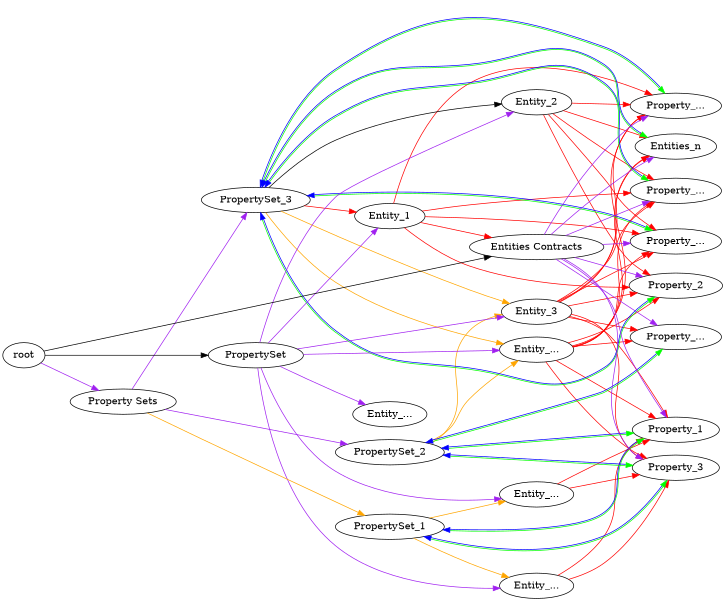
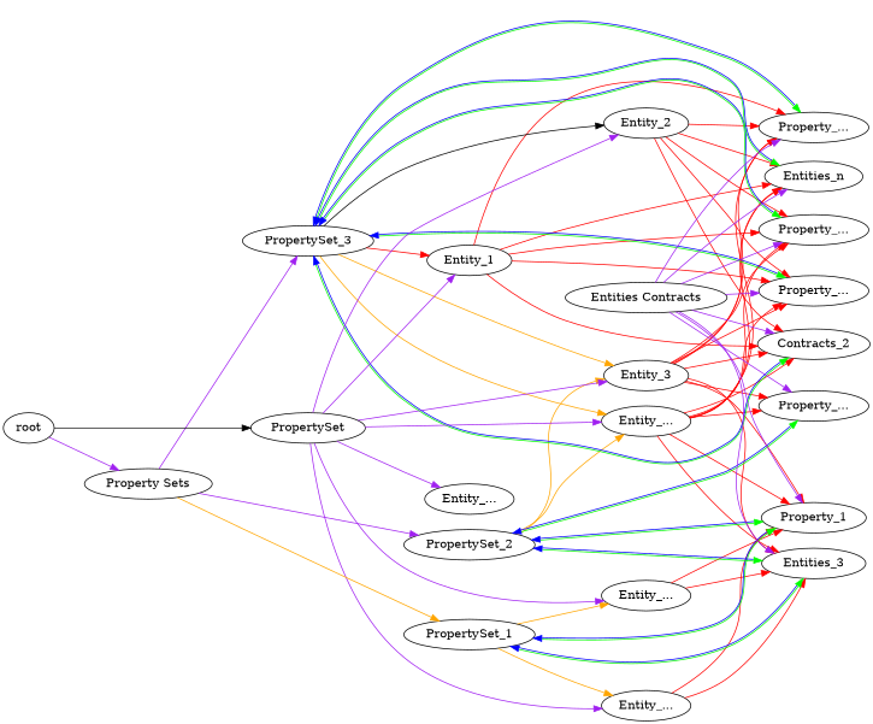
  digraph {
    rankdir=LR
    edge [color=red]
    Entity_1
    Entity_2
    Entity_3
    n4 [label="Entity_..."]
    n5 [label="Entity_..."]
    n6 [label="Entity_..."]
    n7 [label="Entity_..."]
    Property_1
-   Property_2
-   Property_3
+   Property_2 [label=Contracts_2]
+   Property_3 [label=Entities_3]
    n11 [label="Property_..."]
    n12 [label="Property_..."]
    n13 [label=Entities_n]
    n14 [label="Property_..."]
    n15 [label="Property_..."]
    PropertySet_1
    PropertySet_2
    PropertySet_3
    n19 [label=PropertySet]
    n20 [label="Entities Contracts"]
    n21 [label="Property Sets"]
    root
    subgraph sub_1 {
      Entity_1
      Entity_2
      Entity_3
      n4
      n5
      n6
      n7
    }
    subgraph sub_2 {
      Property_1
      Property_2
      Property_3
      n11
      n12
      n13
      n14
      n15
    }
    subgraph sub_3 {
      PropertySet_1
      PropertySet_2
      PropertySet_3
    }
    subgraph sub_4 {
      Entity_1
      Entity_2
      Entity_3
      n4
      n5
      n6
      n7
      Property_1
      Property_2
      Property_3
      n11
      n12
      n13
      n14
      n15
      PropertySet_1
      PropertySet_2
      PropertySet_3
      n19
      n20
      n21
    }
    subgraph sub_5 {
      Property_1
      Property_2
      Property_3
      n11
      n12
      n13
      n14
      n15
      PropertySet_1
      PropertySet_2
      PropertySet_3
    }
    subgraph sub_6 {
      Entity_1
      Entity_2
      Entity_3
      n4
      n6
      n7
      PropertySet_1
      PropertySet_2
      PropertySet_3
    }
    subgraph sub_7 {
      Entity_1
      Entity_2
      Entity_3
      n4
      n6
      n7
      Property_1
      Property_2
      Property_3
      n11
      n12
      n13
      n14
      n15
    }
    Entity_1 -> Property_2
    Entity_1 -> n11
-   Entity_1 -> n20
+   Entity_1 -> n13
    Entity_1 -> n14
    Entity_1 -> n15
    Entity_2 -> Property_2
    Entity_2 -> n11
    Entity_2 -> n13
    Entity_2 -> n14
    Entity_2 -> n15
    Entity_3 -> Property_1
    Entity_3 -> Property_2
    Entity_3 -> Property_3
    Entity_3 -> n11
    Entity_3 -> n12
    Entity_3 -> n13
    Entity_3 -> n14
    Entity_3 -> n15
    n4 -> Property_1
    n4 -> Property_3
    n6 -> Property_1
    n6 -> Property_3
    n7 -> Property_1
    n7 -> Property_2
    n7 -> Property_3
    n7 -> n11
    n7 -> n12
    n7 -> n13
    n7 -> n14
    n7 -> n15
    PropertySet_1 -> n4 [color=orange]
    PropertySet_1 -> n6 [color=orange]
    PropertySet_1 -> Property_1 [color="green:blue" dir=both]
    PropertySet_1 -> Property_3 [color="green:blue" dir=both]
    PropertySet_2 -> Entity_3 [color=orange]
    PropertySet_2 -> n7 [color=orange]
    PropertySet_2 -> Property_1 [color="green:blue" dir=both]
    PropertySet_2 -> Property_3 [color="green:blue" dir=both]
    PropertySet_2 -> n12 [color="green:blue" dir=both]
    PropertySet_3 -> Entity_1
    PropertySet_3 -> Entity_2 [color=black]
    PropertySet_3 -> Entity_3 [color=orange]
    PropertySet_3 -> n7 [color=orange]
    PropertySet_3 -> Property_2 [color="green:blue" dir=both]
    PropertySet_3 -> n11 [color="green:blue" dir=both]
    PropertySet_3 -> n13 [color="green:blue" dir=both]
    PropertySet_3 -> n14 [color="green:blue" dir=both]
    PropertySet_3 -> n15 [color="green:blue" dir=both]
    n19 -> Entity_1 [color=purple]
    n19 -> Entity_2 [color=purple]
    n19 -> Entity_3 [color=purple]
    n19 -> n4 [color=purple]
    n19 -> n5 [color=purple]
    n19 -> n6 [color=purple]
    n19 -> n7 [color=purple]
    n20 -> Property_1 [color=purple]
    n20 -> Property_2 [color=purple]
    n20 -> Property_3 [color=purple]
    n20 -> n11 [color=purple]
    n20 -> n12 [color=purple]
    n20 -> n13 [color=purple]
    n20 -> n14 [color=purple]
    n20 -> n15 [color=purple]
    n21 -> PropertySet_1 [color=orange]
    n21 -> PropertySet_2 [color=purple]
    n21 -> PropertySet_3 [color=purple]
    root -> n19 [color=""]
-   root -> n20 [color=""]
    root -> n21 [color=purple]
  }
